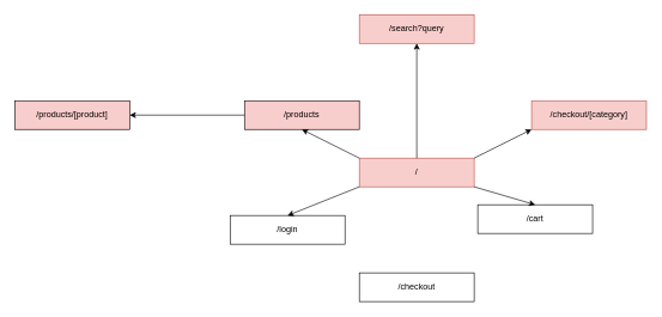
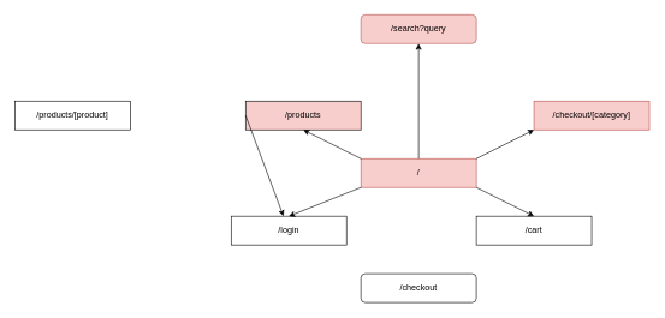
  <mxCell id="0" />
  <mxCell id="1" parent="0" />
  <mxCell id="2" value="/" style="rounded=0;whiteSpace=wrap;html=1;fillColor=#f8cecc;strokeColor=#b85450;" parent="1" vertex="1"><mxGeometry x="500" y="220" width="160" height="40" as="geometry" /></mxCell>
  <mxCell id="3" value="/products" style="rounded=0;whiteSpace=wrap;html=1;fillColor=#f8cecc;" parent="1" vertex="1"><mxGeometry x="340" y="140" width="160" height="40" as="geometry" /></mxCell>
  <mxCell id="4" value="/checkout/[category]" style="rounded=0;whiteSpace=wrap;html=1;fillColor=#f8cecc;strokeColor=#b85450;" parent="1" vertex="1"><mxGeometry x="740" y="140" width="160" height="40" as="geometry" /></mxCell>
  <mxCell id="5" value="" style="endArrow=classic;html=1;rounded=0;entryX=0.5;entryY=1;entryDx=0;entryDy=0;exitX=0;exitY=0;exitDx=0;exitDy=0;" parent="1" source="2" target="3" edge="1"><mxGeometry width="50" height="50" relative="1" as="geometry"><mxPoint x="700" y="100" as="sourcePoint" /><mxPoint x="750" y="50" as="targetPoint" /></mxGeometry></mxCell>
  <mxCell id="6" value="" style="endArrow=classic;html=1;rounded=0;exitX=1;exitY=0;exitDx=0;exitDy=0;entryX=0.5;entryY=1;entryDx=0;entryDy=0;" parent="1" source="2" edge="1"><mxGeometry width="50" height="50" relative="1" as="geometry"><mxPoint x="700" y="100" as="sourcePoint" /><mxPoint x="740" y="180" as="targetPoint" /></mxGeometry></mxCell>
  <mxCell id="7" value="/login" style="rounded=0;whiteSpace=wrap;html=1;" parent="1" vertex="1"><mxGeometry x="320" y="300" width="160" height="40" as="geometry" /></mxCell>
- <mxCell id="8" value="/cart" style="rounded=0;whiteSpace=wrap;html=1;" parent="1" vertex="1"><mxGeometry x="665" y="285" width="160" height="40" as="geometry" /></mxCell>
- <mxCell id="9" value="/products/[product]" style="rounded=0;whiteSpace=wrap;html=1;fillColor=#f8cecc;" parent="1" vertex="1"><mxGeometry x="20" y="140" width="160" height="40" as="geometry" /></mxCell>
- <mxCell id="10" value="" style="endArrow=classic;html=1;rounded=0;entryX=1;entryY=0.5;entryDx=0;entryDy=0;exitX=0;exitY=0.5;exitDx=0;exitDy=0;" parent="1" source="3" target="9" edge="1"><mxGeometry width="50" height="50" relative="1" as="geometry"><mxPoint x="150" y="210" as="sourcePoint" /><mxPoint x="200" y="160" as="targetPoint" /></mxGeometry></mxCell>
- <mxCell id="11" value="/checkout" style="rounded=0;whiteSpace=wrap;html=1;" parent="1" vertex="1"><mxGeometry x="500" y="380" width="160" height="40" as="geometry" /></mxCell>
+ <mxCell id="8" value="/cart" style="rounded=0;whiteSpace=wrap;html=1;" parent="1" vertex="1"><mxGeometry x="660" y="300" width="160" height="40" as="geometry" /></mxCell>
+ <mxCell id="9" value="/products/[product]" style="rounded=0;whiteSpace=wrap;html=1;" parent="1" vertex="1"><mxGeometry x="20" y="140" width="160" height="40" as="geometry" /></mxCell>
+ <mxCell id="10" value="" style="endArrow=classic;html=1;rounded=0;exitX=0;exitY=0.5;exitDx=0;exitDy=0;" parent="1" source="3" target="7" edge="1"><mxGeometry width="50" height="50" relative="1" as="geometry"><mxPoint x="150" y="210" as="sourcePoint" /><mxPoint x="200" y="160" as="targetPoint" /></mxGeometry></mxCell>
+ <mxCell id="11" value="/checkout" style="whiteSpace=wrap;html=1;rounded=1;" parent="1" vertex="1"><mxGeometry x="500" y="380" width="160" height="40" as="geometry" /></mxCell>
  <mxCell id="12" value="" style="endArrow=classic;html=1;rounded=0;entryX=0.5;entryY=0;entryDx=0;entryDy=0;exitX=0;exitY=1;exitDx=0;exitDy=0;" parent="1" source="2" target="7" edge="1"><mxGeometry width="50" height="50" relative="1" as="geometry"><mxPoint x="580" y="450" as="sourcePoint" /><mxPoint x="630" y="400" as="targetPoint" /></mxGeometry></mxCell>
  <mxCell id="13" value="" style="endArrow=classic;html=1;rounded=0;entryX=0.5;entryY=0;entryDx=0;entryDy=0;exitX=1;exitY=1;exitDx=0;exitDy=0;" parent="1" source="2" target="8" edge="1"><mxGeometry width="50" height="50" relative="1" as="geometry"><mxPoint x="580" y="450" as="sourcePoint" /><mxPoint x="630" y="400" as="targetPoint" /></mxGeometry></mxCell>
- <mxCell id="14" value="/search?query" style="rounded=0;whiteSpace=wrap;html=1;fillColor=#f8cecc;strokeColor=#b85450;" parent="1" vertex="1"><mxGeometry x="500" y="20" width="160" height="40" as="geometry" /></mxCell>
+ <mxCell id="14" value="/search?query" style="whiteSpace=wrap;html=1;fillColor=#f8cecc;strokeColor=#b85450;rounded=1;" parent="1" vertex="1"><mxGeometry x="500" y="20" width="160" height="40" as="geometry" /></mxCell>
  <mxCell id="15" value="" style="endArrow=classic;html=1;rounded=0;exitX=0.5;exitY=0;exitDx=0;exitDy=0;entryX=0.5;entryY=1;entryDx=0;entryDy=0;" parent="1" source="2" target="14" edge="1"><mxGeometry width="50" height="50" relative="1" as="geometry"><mxPoint x="450" y="310" as="sourcePoint" /><mxPoint x="500" y="260" as="targetPoint" /></mxGeometry></mxCell>
